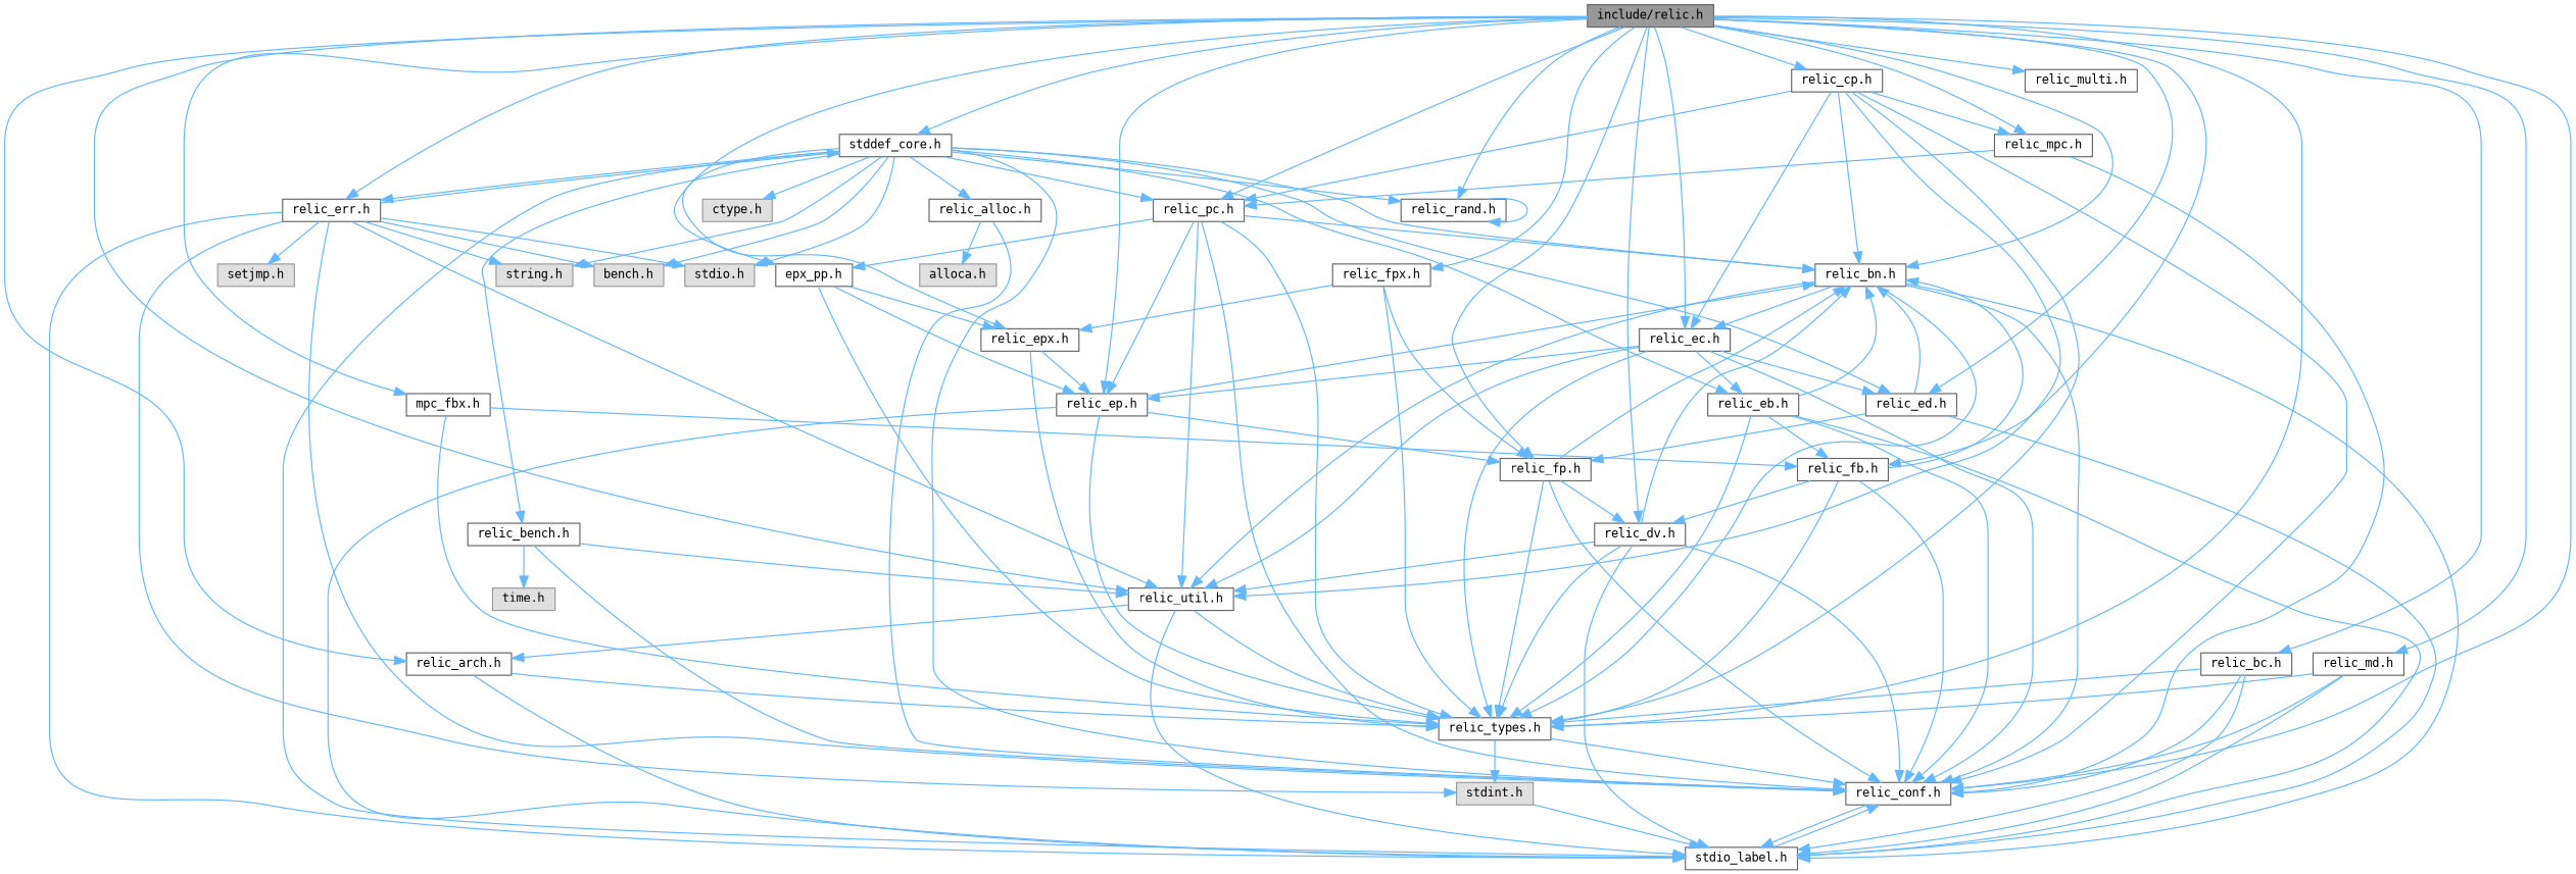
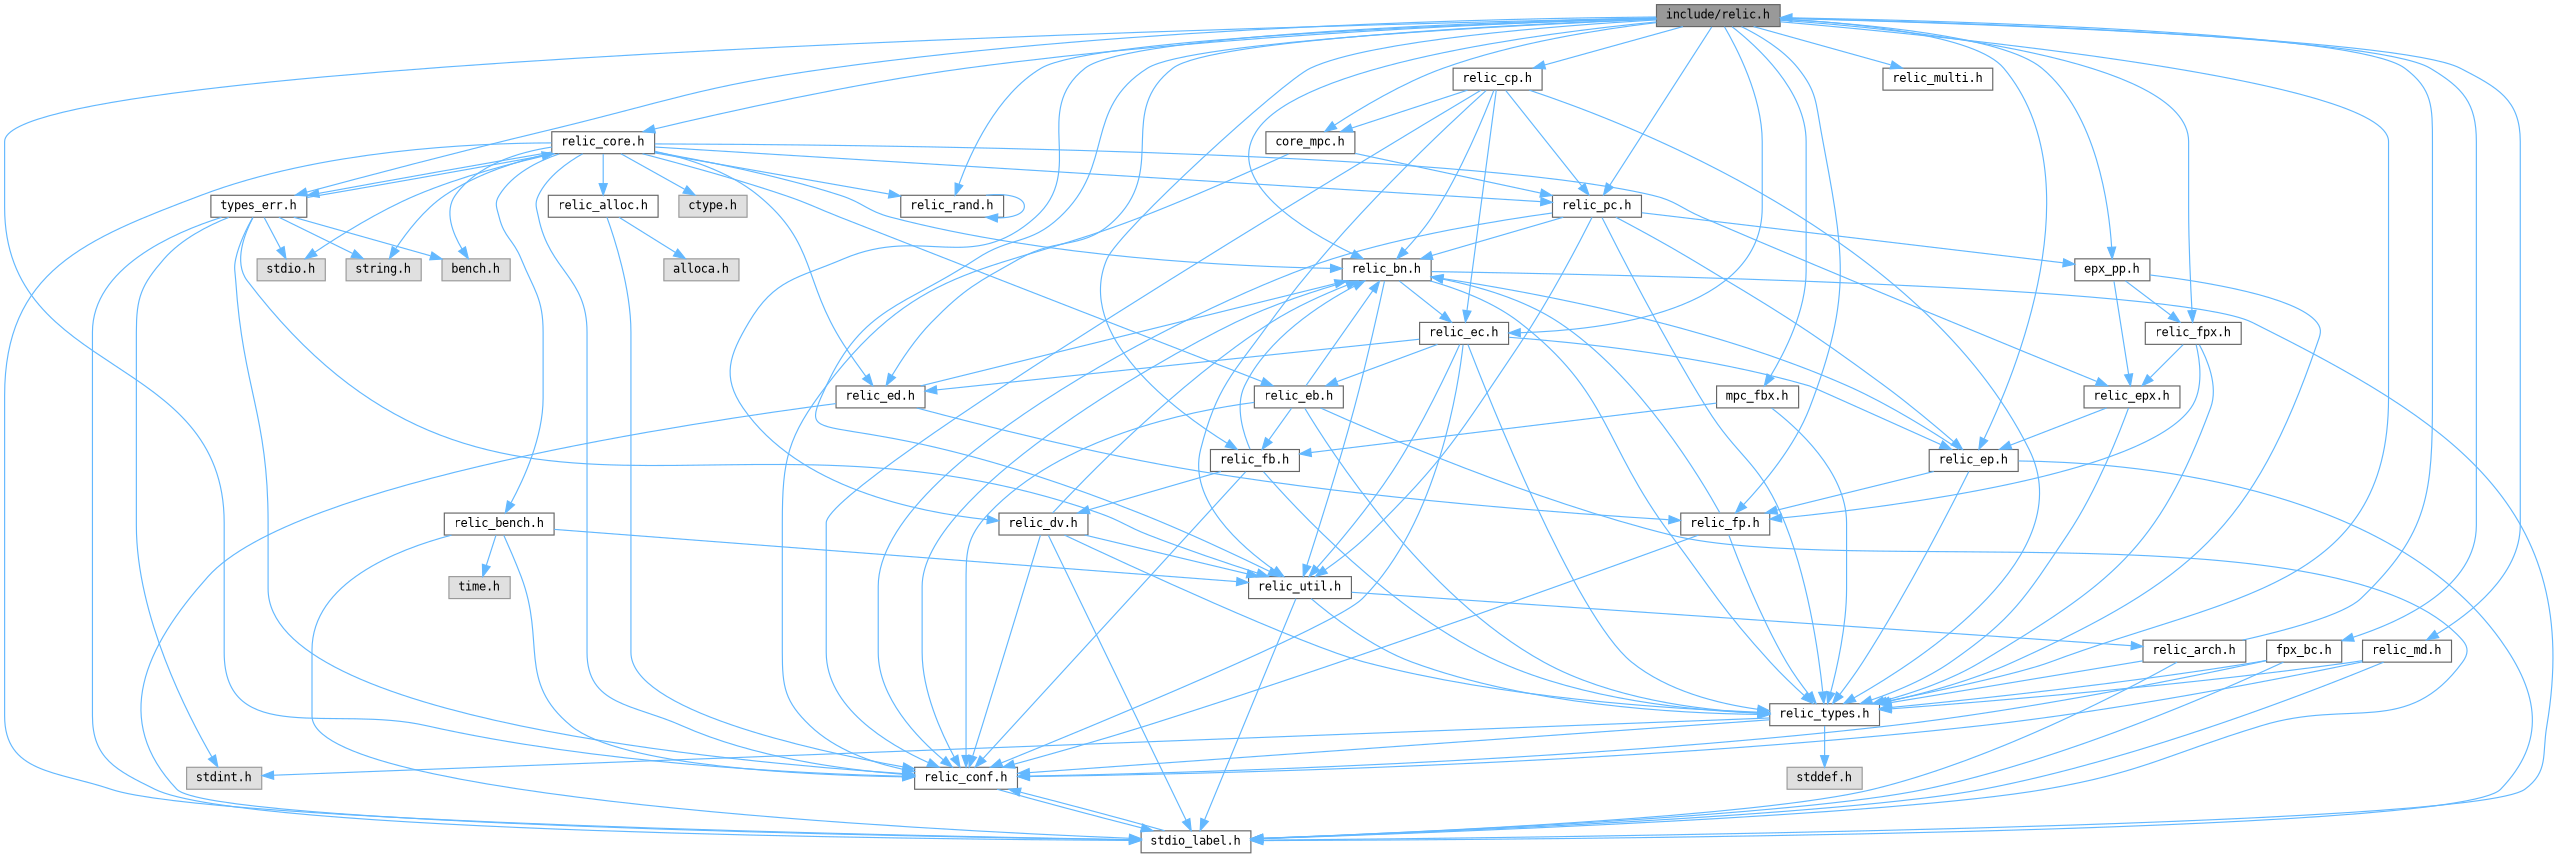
  digraph {
    fontname="DejaVu Sans Mono"
    node [color=grey40 fillcolor=white fontname="DejaVu Sans Mono" fontsize=10 shape=box style=filled]
    edge [color=steelblue1 fontname="DejaVu Sans Mono" fontsize=10 labelfontname=Helvetica labelfontsize=10 style=solid]
    n1 [color=gray40 fillcolor=grey60 fontcolor=black height=0.2 label="include/relic.h" width=0.4]
    n2 [height=0.2 label="relic_arch.h" width=0.4]
    n3 [height=0.2 label="relic_types.h" width=0.4]
    n4 [height=0.2 label="relic_conf.h" width=0.4]
-   n5 [height=0.2 label="stddef_core.h" width=0.4]
-   n6 [height=0.2 label="relic_err.h" width=0.4]
+   n5 [height=0.2 label="relic_core.h" width=0.4]
+   n6 [height=0.2 label="types_err.h" width=0.4]
    n7 [height=0.2 label="relic_util.h" width=0.4]
    n8 [height=0.2 label="relic_bn.h" width=0.4]
    n9 [height=0.2 label="relic_fb.h" width=0.4]
    n10 [height=0.2 label="relic_dv.h" width=0.4]
    n11 [height=0.2 label="relic_fpx.h" width=0.4]
    n12 [height=0.2 label="relic_fp.h" width=0.4]
    n13 [height=0.2 label="relic_ep.h" width=0.4]
    n14 [height=0.2 label="relic_ed.h" width=0.4]
    n15 [height=0.2 label="relic_pc.h" width=0.4]
    n16 [height=0.2 label="epx_pp.h" width=0.4]
    n17 [height=0.2 label="relic_rand.h" width=0.4]
    n18 [height=0.2 label="relic_multi.h" width=0.4]
    n19 [height=0.2 label="mpc_fbx.h" width=0.4]
    n20 [height=0.2 label="relic_ec.h" width=0.4]
    n21 [height=0.2 label="relic_cp.h" width=0.4]
-   n22 [height=0.2 label="relic_mpc.h" width=0.4]
-   n23 [height=0.2 label="relic_bc.h" width=0.4]
+   n22 [height=0.2 label="core_mpc.h" width=0.4]
+   n23 [height=0.2 label="fpx_bc.h" width=0.4]
    n24 [height=0.2 label="relic_md.h" width=0.4]
    n25 [height=0.2 label="stdio_label.h" width=0.4]
+   n26 [color=grey60 fillcolor="#E0E0E0" height=0.2 label="stddef.h" width=0.4]
    n27 [color=grey60 fillcolor="#E0E0E0" height=0.2 label="stdint.h" width=0.4]
    n28 [height=0.2 label="relic_eb.h" width=0.4]
    n29 [color=grey60 fillcolor="#E0E0E0" height=0.2 label="bench.h" width=0.4]
    n30 [color=grey60 fillcolor="#E0E0E0" height=0.2 label="stdio.h" width=0.4]
    n31 [color=grey60 fillcolor="#E0E0E0" height=0.2 label="string.h" width=0.4]
    n32 [color=grey60 fillcolor="#E0E0E0" height=0.2 label="ctype.h" width=0.4]
    n33 [height=0.2 label="relic_epx.h" width=0.4]
    n34 [height=0.2 label="relic_bench.h" width=0.4]
    n35 [height=0.2 label="relic_alloc.h" width=0.4]
-   n36 [color=grey60 fillcolor="#E0E0E0" height=0.2 label="setjmp.h" width=0.4]
    n37 [color=grey60 fillcolor="#E0E0E0" height=0.2 label="time.h" width=0.4]
    n38 [color=grey60 fillcolor="#E0E0E0" height=0.2 label="alloca.h" width=0.4]
-   n1 -> n2
+   n2 -> n1
    n1 -> n3
    n1 -> n4
    n1 -> n5
    n1 -> n6
    n1 -> n7
    n1 -> n8
    n1 -> n9
    n1 -> n10
    n1 -> n11
    n1 -> n12
    n1 -> n13
    n1 -> n14
    n1 -> n15
    n1 -> n16
    n1 -> n17
    n1 -> n18
    n1 -> n19
    n1 -> n20
    n1 -> n21
    n1 -> n22
    n1 -> n23
    n1 -> n24
    n2 -> n3
    n2 -> n25
    n3 -> n4
+   n3 -> n26
    n3 -> n27
    n4 -> n25
    n5 -> n4
    n5 -> n6
    n5 -> n8
    n5 -> n14
    n5 -> n15
    n5 -> n17
    n5 -> n25
    n5 -> n28
    n5 -> n29
    n5 -> n30
    n5 -> n31
    n5 -> n32
    n5 -> n33
    n5 -> n34
    n5 -> n35
    n6 -> n4
    n6 -> n5
    n6 -> n7
    n6 -> n25
    n6 -> n27
    n6 -> n29
    n6 -> n30
    n6 -> n31
-   n6 -> n36
    n7 -> n2
    n7 -> n3
    n7 -> n25
    n8 -> n3
    n8 -> n4
    n8 -> n7
    n8 -> n20
    n8 -> n25
    n9 -> n3
    n9 -> n4
    n9 -> n8
    n9 -> n10
    n10 -> n3
    n10 -> n4
    n10 -> n7
    n10 -> n8
    n10 -> n25
    n11 -> n3
    n11 -> n12
    n11 -> n33
    n12 -> n3
    n12 -> n4
    n12 -> n8
-   n12 -> n10
    n13 -> n3
    n13 -> n8
    n13 -> n12
    n13 -> n25
    n14 -> n8
    n14 -> n12
    n14 -> n25
    n15 -> n3
    n15 -> n4
    n15 -> n7
    n15 -> n8
    n15 -> n13
    n15 -> n16
    n16 -> n3
-   n16 -> n13
+   n16 -> n11
    n16 -> n33
    n17 -> n17
    n19 -> n3
    n19 -> n9
    n20 -> n3
    n20 -> n4
    n20 -> n7
    n20 -> n13
    n20 -> n14
    n20 -> n28
    n21 -> n3
    n21 -> n4
    n21 -> n7
    n21 -> n8
    n21 -> n15
    n21 -> n20
    n21 -> n22
    n22 -> n4
    n22 -> n15
    n23 -> n3
    n23 -> n4
    n23 -> n25
    n24 -> n3
    n24 -> n4
    n24 -> n25
    n25 -> n4
    n28 -> n3
    n28 -> n4
    n28 -> n8
    n28 -> n9
    n28 -> n25
    n33 -> n3
    n33 -> n13
    n34 -> n4
    n34 -> n7
-   n27 -> n25
+   n34 -> n25
    n34 -> n37
    n35 -> n4
    n35 -> n38
  }
